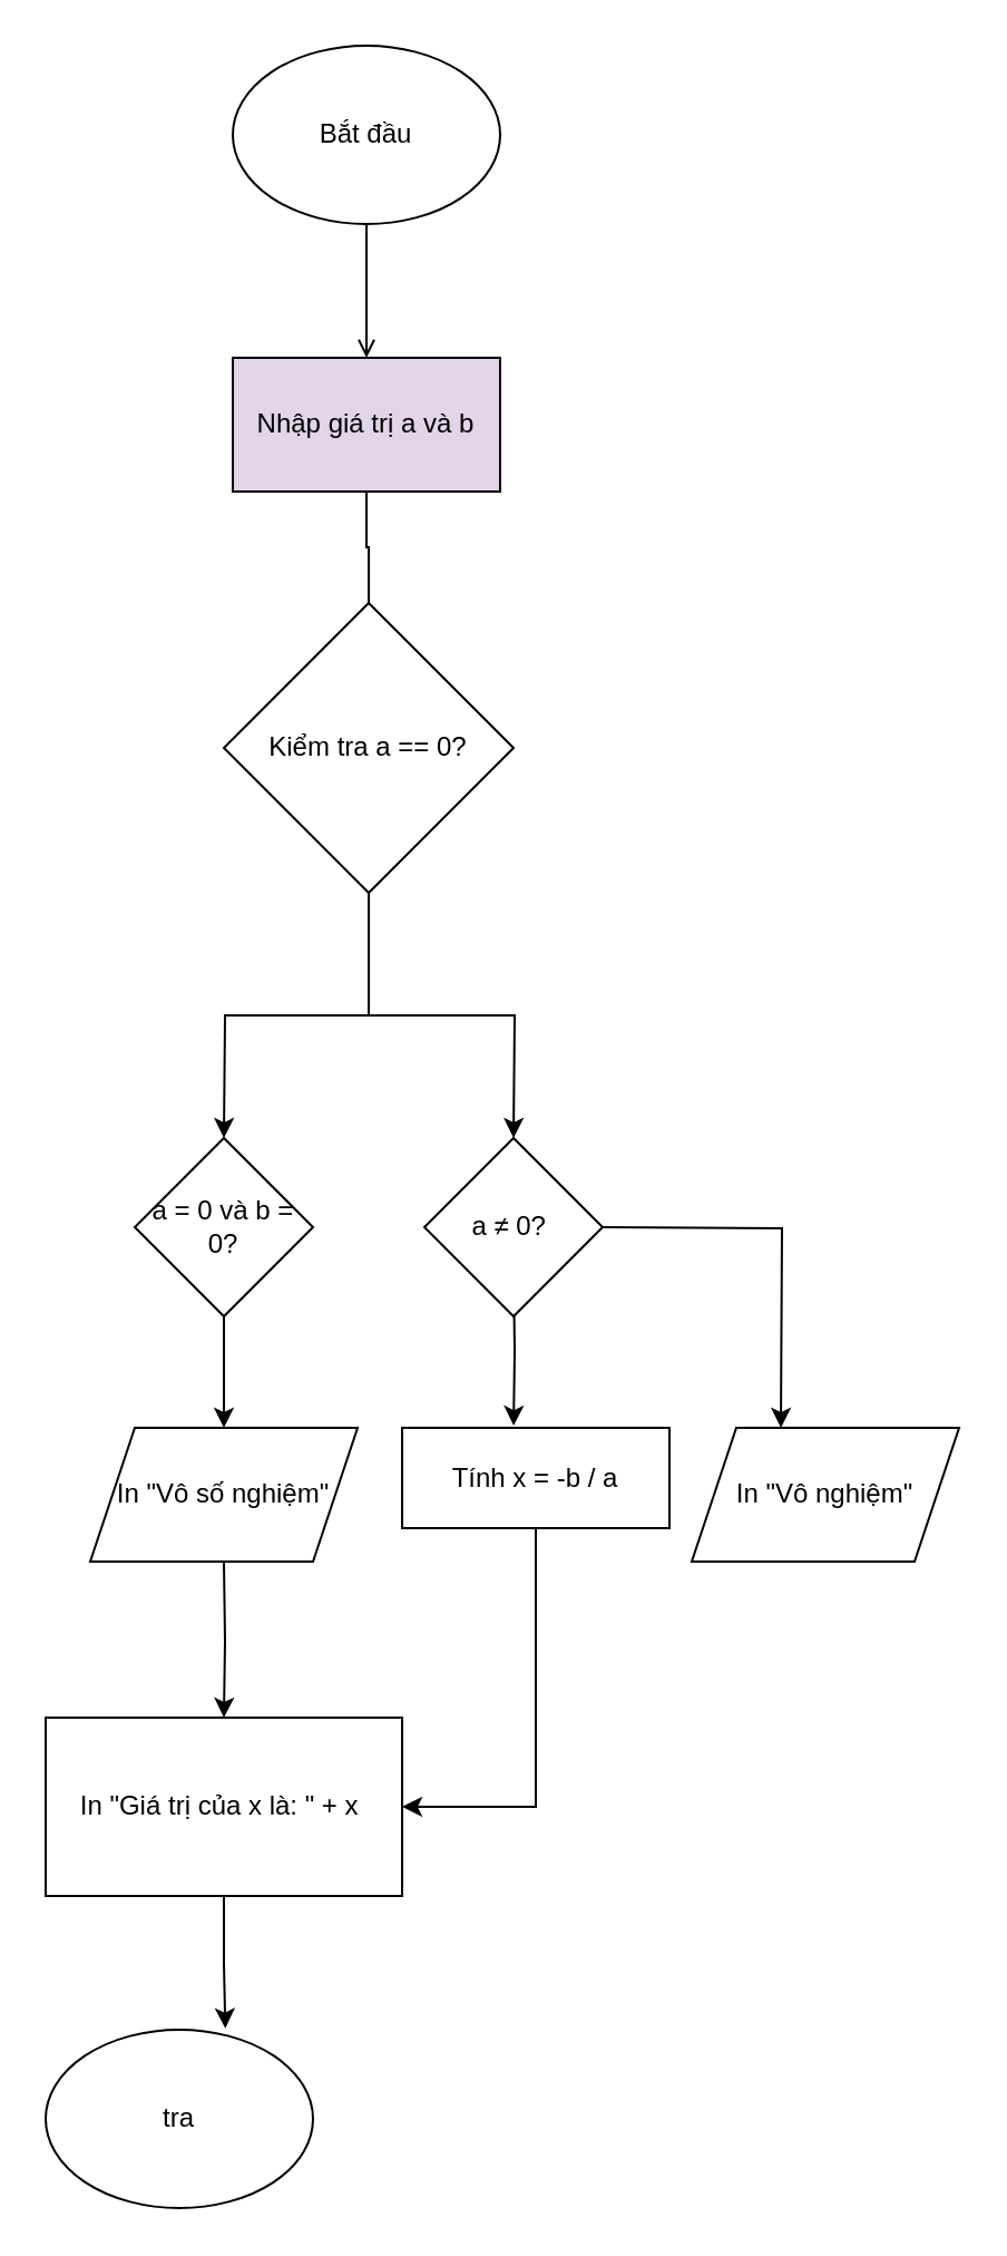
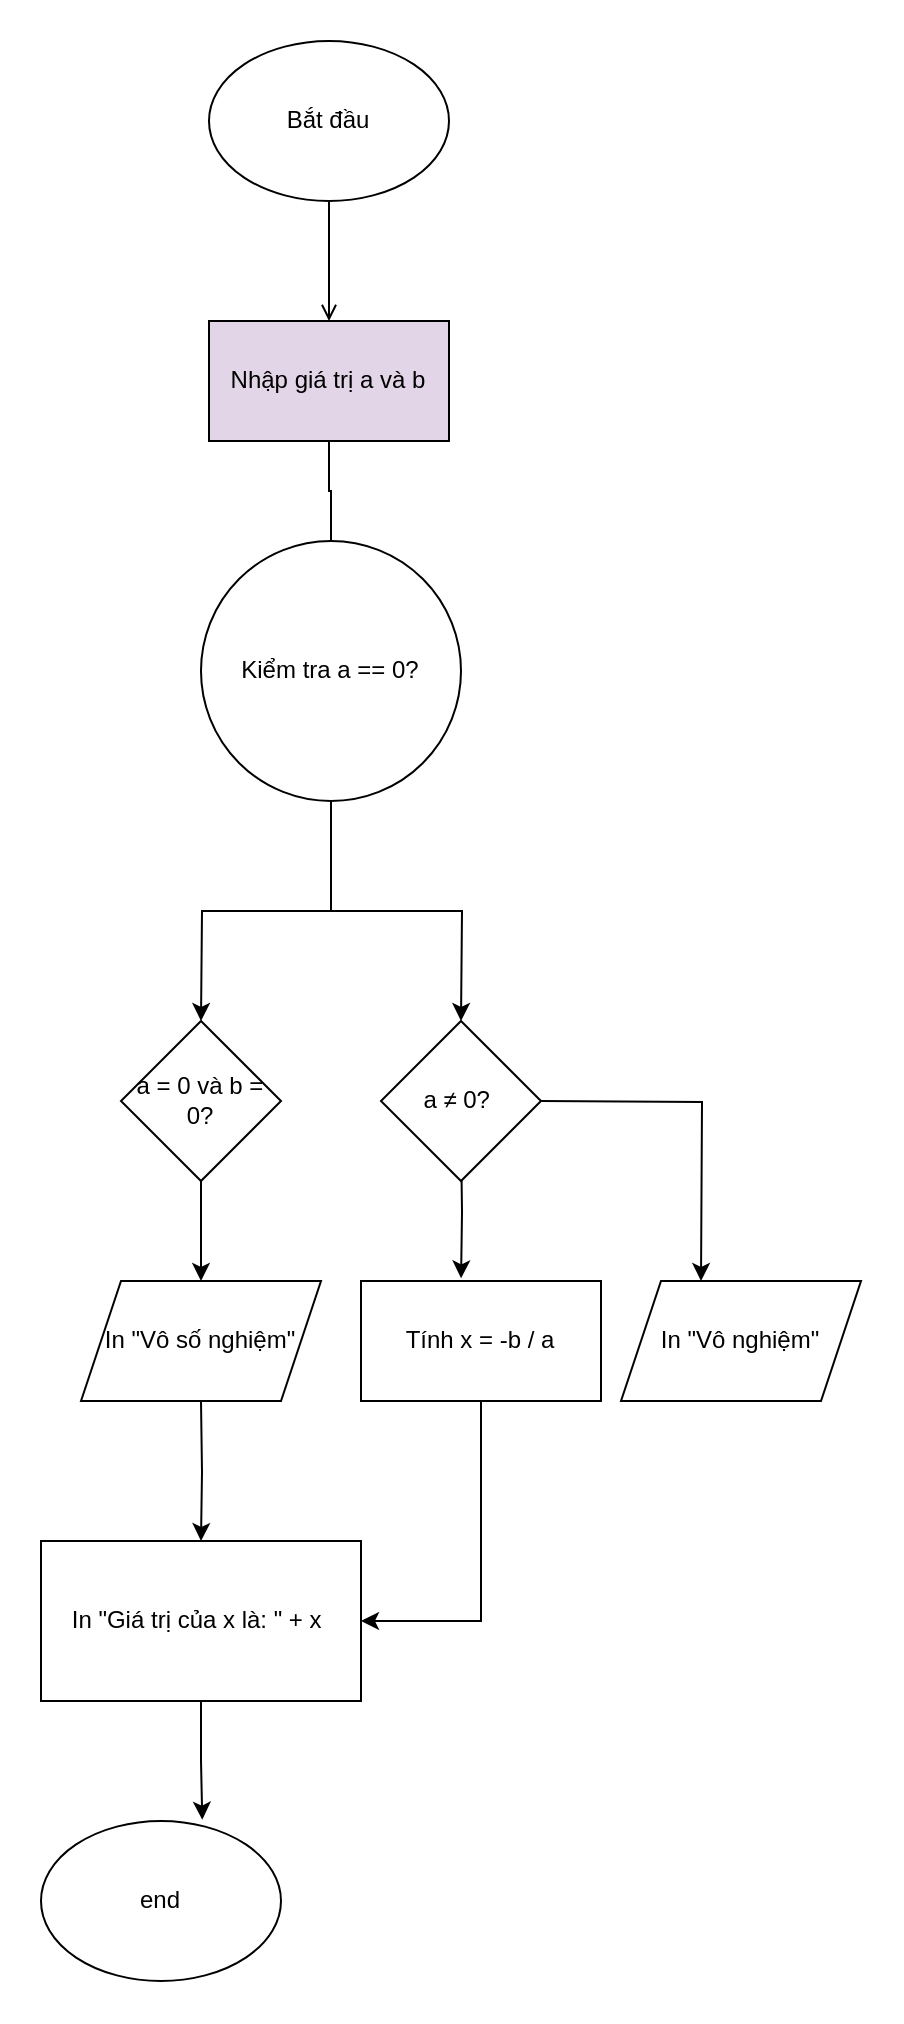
  <mxCell id="0" />
  <mxCell id="1" parent="0" />
  <mxCell id="2" style="edgeStyle=orthogonalEdgeStyle;rounded=0;orthogonalLoop=1;jettySize=auto;html=1;endArrow=open;" parent="1" source="3" target="5" edge="1"><mxGeometry relative="1" as="geometry"><mxPoint x="164" y="190" as="targetPoint" /></mxGeometry></mxCell>
  <mxCell id="3" value="Bắt đầu" style="ellipse;whiteSpace=wrap;html=1;" parent="1" vertex="1"><mxGeometry x="104" y="20" width="120" height="80" as="geometry" /></mxCell>
  <mxCell id="4" style="edgeStyle=orthogonalEdgeStyle;rounded=0;orthogonalLoop=1;jettySize=auto;html=1;endArrow=none;" parent="1" source="5" target="8" edge="1"><mxGeometry relative="1" as="geometry"><mxPoint x="164" y="310" as="targetPoint" /></mxGeometry></mxCell>
  <mxCell id="5" value="Nhập giá trị a và b" style="rounded=0;whiteSpace=wrap;html=1;fillColor=#e1d5e7;" parent="1" vertex="1"><mxGeometry x="104" y="160" width="120" height="60" as="geometry" /></mxCell>
  <mxCell id="6" style="edgeStyle=orthogonalEdgeStyle;rounded=0;orthogonalLoop=1;jettySize=auto;html=1;" parent="1" source="8" edge="1"><mxGeometry relative="1" as="geometry"><mxPoint x="100" y="510" as="targetPoint" /></mxGeometry></mxCell>
  <mxCell id="7" style="edgeStyle=orthogonalEdgeStyle;rounded=0;orthogonalLoop=1;jettySize=auto;html=1;" parent="1" source="8" edge="1"><mxGeometry relative="1" as="geometry"><mxPoint x="230" y="510" as="targetPoint" /></mxGeometry></mxCell>
- <mxCell id="8" value="Kiểm tra a == 0?" style="rhombus;whiteSpace=wrap;html=1;" parent="1" vertex="1"><mxGeometry x="100" y="270" width="130" height="130" as="geometry" /></mxCell>
+ <mxCell id="8" value="Kiểm tra a == 0?" style="ellipse;whiteSpace=wrap;html=1;" parent="1" vertex="1"><mxGeometry x="100" y="270" width="130" height="130" as="geometry" /></mxCell>
  <mxCell id="9" style="edgeStyle=orthogonalEdgeStyle;rounded=0;orthogonalLoop=1;jettySize=auto;html=1;" parent="1" edge="1"><mxGeometry relative="1" as="geometry"><mxPoint x="350" y="640" as="targetPoint" /><mxPoint x="270" y="550" as="sourcePoint" /></mxGeometry></mxCell>
  <mxCell id="10" style="edgeStyle=orthogonalEdgeStyle;rounded=0;orthogonalLoop=1;jettySize=auto;html=1;entryX=1;entryY=0.5;entryDx=0;entryDy=0;" parent="1" source="11" target="13" edge="1"><mxGeometry relative="1" as="geometry" /></mxCell>
- <mxCell id="11" value="Tính x = -b / a" style="rounded=0;whiteSpace=wrap;html=1;" parent="1" vertex="1"><mxGeometry x="180" y="640" width="120" height="45" as="geometry" /></mxCell>
+ <mxCell id="11" value="Tính x = -b / a" style="rounded=0;whiteSpace=wrap;html=1;" parent="1" vertex="1"><mxGeometry x="180" y="640" width="120" height="60" as="geometry" /></mxCell>
  <mxCell id="12" style="edgeStyle=orthogonalEdgeStyle;rounded=0;orthogonalLoop=1;jettySize=auto;html=1;entryX=0.5;entryY=0;entryDx=0;entryDy=0;" parent="1" target="13" edge="1"><mxGeometry relative="1" as="geometry"><mxPoint x="100" y="700" as="sourcePoint" /></mxGeometry></mxCell>
  <mxCell id="13" value="In &quot;Giá trị của x là: &quot; + x&amp;nbsp;" style="rounded=0;whiteSpace=wrap;html=1;" parent="1" vertex="1"><mxGeometry x="20" y="770" width="160" height="80" as="geometry" /></mxCell>
- <mxCell id="14" value="tra" style="ellipse;whiteSpace=wrap;html=1;" parent="1" vertex="1"><mxGeometry x="20" y="910" width="120" height="80" as="geometry" /></mxCell>
+ <mxCell id="14" value="end" style="ellipse;whiteSpace=wrap;html=1;" parent="1" vertex="1"><mxGeometry x="20" y="910" width="120" height="80" as="geometry" /></mxCell>
  <mxCell id="15" style="edgeStyle=orthogonalEdgeStyle;rounded=0;orthogonalLoop=1;jettySize=auto;html=1;entryX=0.672;entryY=-0.008;entryDx=0;entryDy=0;entryPerimeter=0;" parent="1" source="13" target="14" edge="1"><mxGeometry relative="1" as="geometry" /></mxCell>
  <mxCell id="16" style="edgeStyle=orthogonalEdgeStyle;rounded=0;orthogonalLoop=1;jettySize=auto;html=1;entryX=0.5;entryY=0;entryDx=0;entryDy=0;" parent="1" edge="1"><mxGeometry relative="1" as="geometry"><mxPoint x="100" y="570" as="sourcePoint" /><mxPoint x="100" y="640" as="targetPoint" /></mxGeometry></mxCell>
  <mxCell id="17" style="edgeStyle=orthogonalEdgeStyle;rounded=0;orthogonalLoop=1;jettySize=auto;html=1;entryX=0.417;entryY=-0.022;entryDx=0;entryDy=0;entryPerimeter=0;" parent="1" target="11" edge="1"><mxGeometry relative="1" as="geometry"><mxPoint x="230.04" y="570" as="sourcePoint" /></mxGeometry></mxCell>
  <mxCell id="18" value="In &quot;Vô số nghiệm&quot;" style="shape=parallelogram;perimeter=parallelogramPerimeter;whiteSpace=wrap;html=1;fixedSize=1;" vertex="1" parent="1"><mxGeometry x="40" y="640" width="120" height="60" as="geometry" /></mxCell>
  <mxCell id="19" value="In &quot;Vô nghiệm&quot;" style="shape=parallelogram;perimeter=parallelogramPerimeter;whiteSpace=wrap;html=1;fixedSize=1;" vertex="1" parent="1"><mxGeometry x="310" y="640" width="120" height="60" as="geometry" /></mxCell>
  <mxCell id="20" value="a = 0 và b = 0?" style="rhombus;whiteSpace=wrap;html=1;" vertex="1" parent="1"><mxGeometry x="60" y="510" width="80" height="80" as="geometry" /></mxCell>
  <mxCell id="21" value="a ≠ 0?&amp;nbsp;" style="rhombus;whiteSpace=wrap;html=1;" vertex="1" parent="1"><mxGeometry x="190" y="510" width="80" height="80" as="geometry" /></mxCell>
